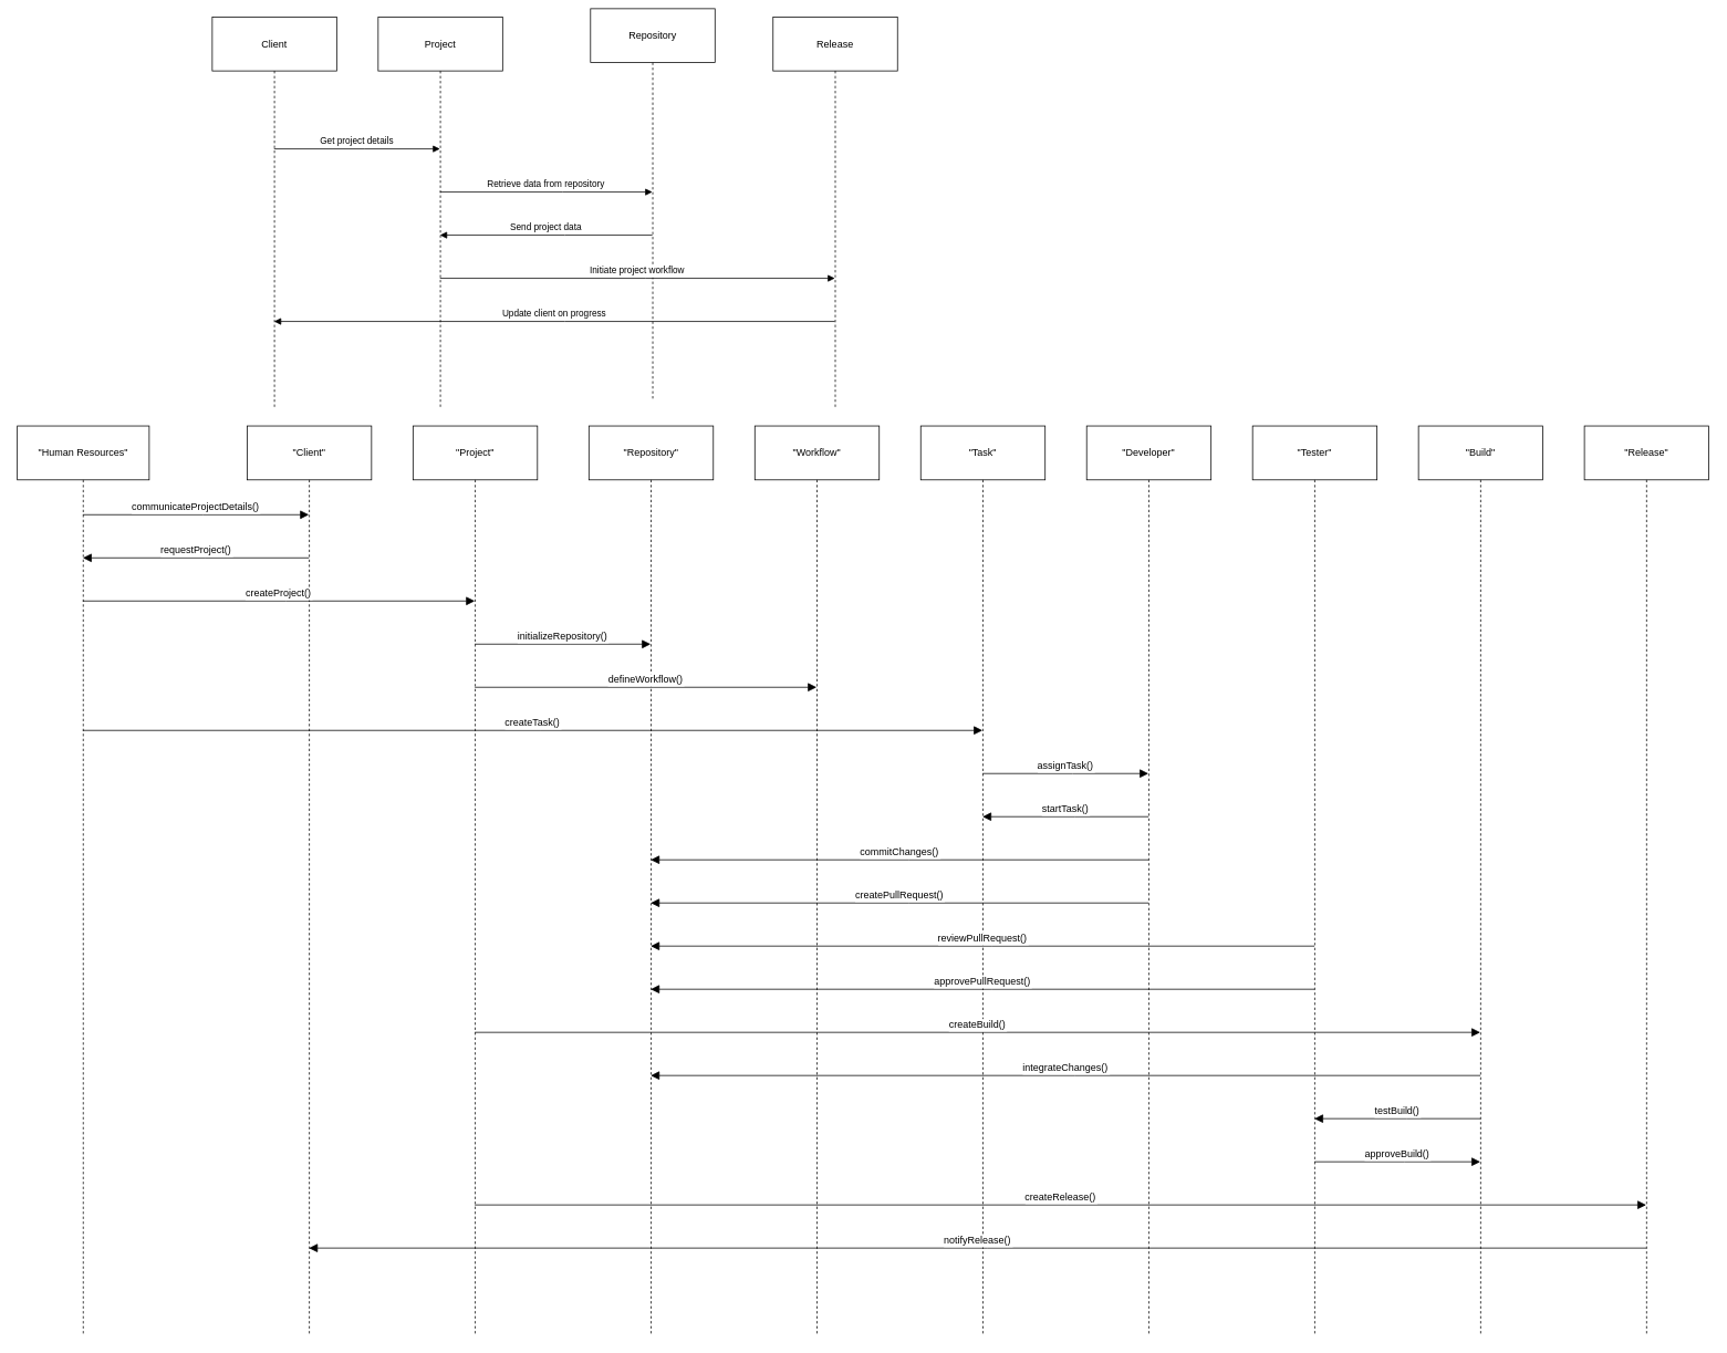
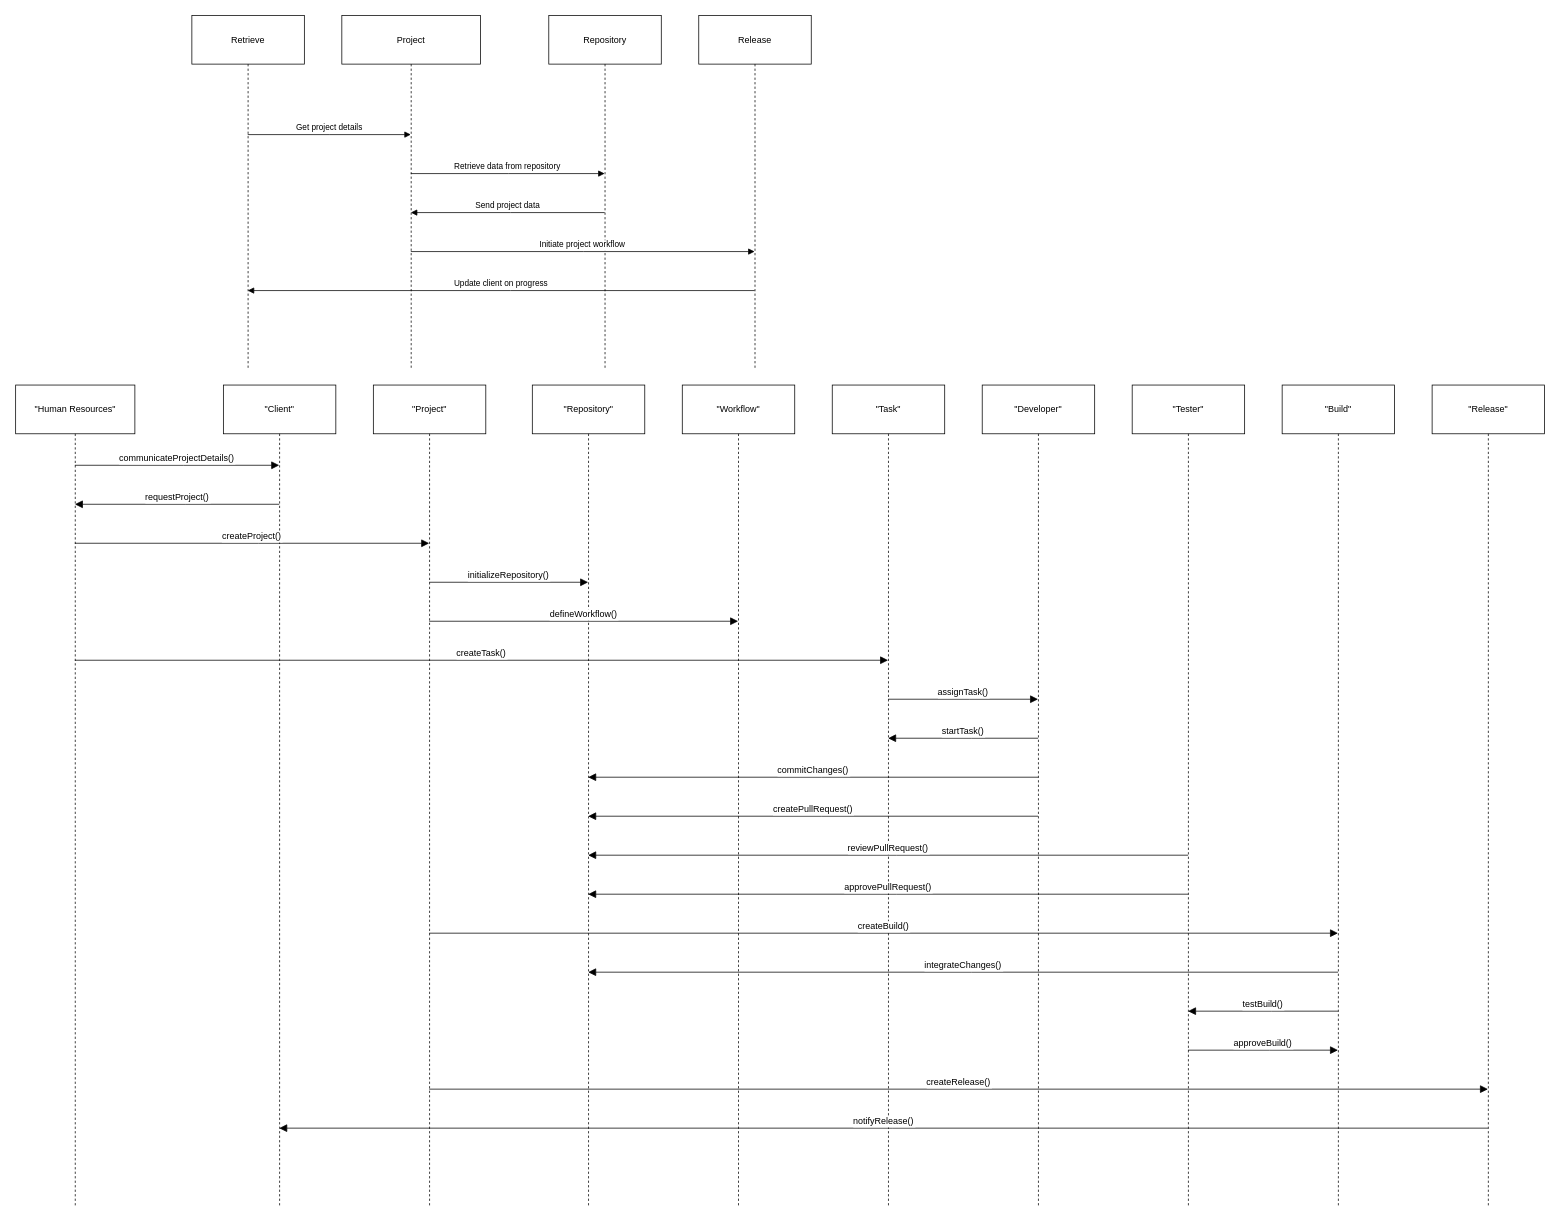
  <mxCell id="0" />
  <mxCell id="1" parent="0" />
- <mxCell id="2" value="Client" style="shape=umlLifeline;perimeter=lifelinePerimeter;whiteSpace=wrap;container=1;dropTarget=0;collapsible=0;recursiveResize=0;outlineConnect=0;portConstraint=eastwest;newEdgeStyle={&quot;edgeStyle&quot;:&quot;elbowEdgeStyle&quot;,&quot;elbow&quot;:&quot;vertical&quot;,&quot;curved&quot;:0,&quot;rounded&quot;:0};size=65;" parent="1" vertex="1"><mxGeometry x="255" width="150" height="472" as="geometry" y="20" /></mxCell>
- <mxCell id="3" value="Project" style="shape=umlLifeline;perimeter=lifelinePerimeter;whiteSpace=wrap;container=1;dropTarget=0;collapsible=0;recursiveResize=0;outlineConnect=0;portConstraint=eastwest;newEdgeStyle={&quot;edgeStyle&quot;:&quot;elbowEdgeStyle&quot;,&quot;elbow&quot;:&quot;vertical&quot;,&quot;curved&quot;:0,&quot;rounded&quot;:0};size=65;" parent="1" vertex="1"><mxGeometry x="455" width="150" height="472" as="geometry" y="20" /></mxCell>
- <mxCell id="4" value="Repository" style="shape=umlLifeline;perimeter=lifelinePerimeter;whiteSpace=wrap;container=1;dropTarget=0;collapsible=0;recursiveResize=0;outlineConnect=0;portConstraint=eastwest;newEdgeStyle={&quot;edgeStyle&quot;:&quot;elbowEdgeStyle&quot;,&quot;elbow&quot;:&quot;vertical&quot;,&quot;curved&quot;:0,&quot;rounded&quot;:0};size=65;" parent="1" vertex="1"><mxGeometry x="711" y="10" width="150" height="472" as="geometry" /></mxCell>
+ <mxCell id="2" value="Retrieve" style="shape=umlLifeline;perimeter=lifelinePerimeter;whiteSpace=wrap;container=1;dropTarget=0;collapsible=0;recursiveResize=0;outlineConnect=0;portConstraint=eastwest;newEdgeStyle={&quot;edgeStyle&quot;:&quot;elbowEdgeStyle&quot;,&quot;elbow&quot;:&quot;vertical&quot;,&quot;curved&quot;:0,&quot;rounded&quot;:0};size=65;" parent="1" vertex="1"><mxGeometry x="255" width="150" height="472" as="geometry" y="20" /></mxCell>
+ <mxCell id="3" value="Project" style="shape=umlLifeline;perimeter=lifelinePerimeter;whiteSpace=wrap;container=1;dropTarget=0;collapsible=0;recursiveResize=0;outlineConnect=0;portConstraint=eastwest;newEdgeStyle={&quot;edgeStyle&quot;:&quot;elbowEdgeStyle&quot;,&quot;elbow&quot;:&quot;vertical&quot;,&quot;curved&quot;:0,&quot;rounded&quot;:0};size=65;" parent="1" vertex="1"><mxGeometry x="455" y="20" width="185" height="472" as="geometry" /></mxCell>
+ <mxCell id="4" value="Repository" style="shape=umlLifeline;perimeter=lifelinePerimeter;whiteSpace=wrap;container=1;dropTarget=0;collapsible=0;recursiveResize=0;outlineConnect=0;portConstraint=eastwest;newEdgeStyle={&quot;edgeStyle&quot;:&quot;elbowEdgeStyle&quot;,&quot;elbow&quot;:&quot;vertical&quot;,&quot;curved&quot;:0,&quot;rounded&quot;:0};size=65;" parent="1" vertex="1"><mxGeometry x="731" width="150" height="472" as="geometry" y="20" /></mxCell>
  <mxCell id="5" value="Release" style="shape=umlLifeline;perimeter=lifelinePerimeter;whiteSpace=wrap;container=1;dropTarget=0;collapsible=0;recursiveResize=0;outlineConnect=0;portConstraint=eastwest;newEdgeStyle={&quot;edgeStyle&quot;:&quot;elbowEdgeStyle&quot;,&quot;elbow&quot;:&quot;vertical&quot;,&quot;curved&quot;:0,&quot;rounded&quot;:0};size=65;" parent="1" vertex="1"><mxGeometry x="931" width="150" height="472" as="geometry" y="20" /></mxCell>
  <mxCell id="6" value="Get project details" style="verticalAlign=bottom;edgeStyle=elbowEdgeStyle;elbow=vertical;curved=0;rounded=0;endArrow=block;" parent="1" source="2" target="3" edge="1"><mxGeometry relative="1" as="geometry"><Array as="points"><mxPoint x="439" y="179" /></Array></mxGeometry></mxCell>
  <mxCell id="7" value="Retrieve data from repository" style="verticalAlign=bottom;edgeStyle=elbowEdgeStyle;elbow=vertical;curved=0;rounded=0;endArrow=block;" parent="1" source="3" target="4" edge="1"><mxGeometry relative="1" as="geometry"><Array as="points"><mxPoint x="677" y="231" /></Array></mxGeometry></mxCell>
  <mxCell id="8" value="Send project data" style="verticalAlign=bottom;edgeStyle=elbowEdgeStyle;elbow=vertical;curved=0;rounded=0;endArrow=block;" parent="1" source="4" target="3" edge="1"><mxGeometry relative="1" as="geometry"><Array as="points"><mxPoint x="680" y="283" /></Array></mxGeometry></mxCell>
  <mxCell id="9" value="Initiate project workflow" style="verticalAlign=bottom;edgeStyle=elbowEdgeStyle;elbow=vertical;curved=0;rounded=0;endArrow=block;" parent="1" source="3" target="5" edge="1"><mxGeometry relative="1" as="geometry"><Array as="points"><mxPoint x="777" y="335" /></Array></mxGeometry></mxCell>
  <mxCell id="10" value="Update client on progress" style="verticalAlign=bottom;edgeStyle=elbowEdgeStyle;elbow=vertical;curved=0;rounded=0;endArrow=block;" parent="1" source="5" target="2" edge="1"><mxGeometry relative="1" as="geometry"><Array as="points"><mxPoint x="680" y="387" /></Array></mxGeometry></mxCell>
  <mxCell id="11" value="&quot;Human Resources&quot;" style="shape=umlLifeline;perimeter=lifelinePerimeter;whiteSpace=wrap;container=1;dropTarget=0;collapsible=0;recursiveResize=0;outlineConnect=0;portConstraint=eastwest;newEdgeStyle={&quot;edgeStyle&quot;:&quot;elbowEdgeStyle&quot;,&quot;elbow&quot;:&quot;vertical&quot;,&quot;curved&quot;:0,&quot;rounded&quot;:0};size=65;" vertex="1" parent="1"><mxGeometry x="20" y="513" width="159" height="1096" as="geometry" /></mxCell>
  <mxCell id="12" value="&quot;Client&quot;" style="shape=umlLifeline;perimeter=lifelinePerimeter;whiteSpace=wrap;container=1;dropTarget=0;collapsible=0;recursiveResize=0;outlineConnect=0;portConstraint=eastwest;newEdgeStyle={&quot;edgeStyle&quot;:&quot;elbowEdgeStyle&quot;,&quot;elbow&quot;:&quot;vertical&quot;,&quot;curved&quot;:0,&quot;rounded&quot;:0};size=65;" vertex="1" parent="1"><mxGeometry x="297" y="513" width="150" height="1096" as="geometry" /></mxCell>
  <mxCell id="13" value="&quot;Project&quot;" style="shape=umlLifeline;perimeter=lifelinePerimeter;whiteSpace=wrap;container=1;dropTarget=0;collapsible=0;recursiveResize=0;outlineConnect=0;portConstraint=eastwest;newEdgeStyle={&quot;edgeStyle&quot;:&quot;elbowEdgeStyle&quot;,&quot;elbow&quot;:&quot;vertical&quot;,&quot;curved&quot;:0,&quot;rounded&quot;:0};size=65;" vertex="1" parent="1"><mxGeometry x="497" y="513" width="150" height="1096" as="geometry" /></mxCell>
  <mxCell id="14" value="&quot;Repository&quot;" style="shape=umlLifeline;perimeter=lifelinePerimeter;whiteSpace=wrap;container=1;dropTarget=0;collapsible=0;recursiveResize=0;outlineConnect=0;portConstraint=eastwest;newEdgeStyle={&quot;edgeStyle&quot;:&quot;elbowEdgeStyle&quot;,&quot;elbow&quot;:&quot;vertical&quot;,&quot;curved&quot;:0,&quot;rounded&quot;:0};size=65;" vertex="1" parent="1"><mxGeometry x="709" y="513" width="150" height="1096" as="geometry" /></mxCell>
  <mxCell id="15" value="&quot;Workflow&quot;" style="shape=umlLifeline;perimeter=lifelinePerimeter;whiteSpace=wrap;container=1;dropTarget=0;collapsible=0;recursiveResize=0;outlineConnect=0;portConstraint=eastwest;newEdgeStyle={&quot;edgeStyle&quot;:&quot;elbowEdgeStyle&quot;,&quot;elbow&quot;:&quot;vertical&quot;,&quot;curved&quot;:0,&quot;rounded&quot;:0};size=65;" vertex="1" parent="1"><mxGeometry x="909" y="513" width="150" height="1096" as="geometry" /></mxCell>
  <mxCell id="16" value="&quot;Task&quot;" style="shape=umlLifeline;perimeter=lifelinePerimeter;whiteSpace=wrap;container=1;dropTarget=0;collapsible=0;recursiveResize=0;outlineConnect=0;portConstraint=eastwest;newEdgeStyle={&quot;edgeStyle&quot;:&quot;elbowEdgeStyle&quot;,&quot;elbow&quot;:&quot;vertical&quot;,&quot;curved&quot;:0,&quot;rounded&quot;:0};size=65;" vertex="1" parent="1"><mxGeometry x="1109" y="513" width="150" height="1096" as="geometry" /></mxCell>
  <mxCell id="17" value="&quot;Developer&quot;" style="shape=umlLifeline;perimeter=lifelinePerimeter;whiteSpace=wrap;container=1;dropTarget=0;collapsible=0;recursiveResize=0;outlineConnect=0;portConstraint=eastwest;newEdgeStyle={&quot;edgeStyle&quot;:&quot;elbowEdgeStyle&quot;,&quot;elbow&quot;:&quot;vertical&quot;,&quot;curved&quot;:0,&quot;rounded&quot;:0};size=65;" vertex="1" parent="1"><mxGeometry x="1309" y="513" width="150" height="1096" as="geometry" /></mxCell>
  <mxCell id="18" value="&quot;Tester&quot;" style="shape=umlLifeline;perimeter=lifelinePerimeter;whiteSpace=wrap;container=1;dropTarget=0;collapsible=0;recursiveResize=0;outlineConnect=0;portConstraint=eastwest;newEdgeStyle={&quot;edgeStyle&quot;:&quot;elbowEdgeStyle&quot;,&quot;elbow&quot;:&quot;vertical&quot;,&quot;curved&quot;:0,&quot;rounded&quot;:0};size=65;" vertex="1" parent="1"><mxGeometry x="1509" y="513" width="150" height="1096" as="geometry" /></mxCell>
  <mxCell id="19" value="&quot;Build&quot;" style="shape=umlLifeline;perimeter=lifelinePerimeter;whiteSpace=wrap;container=1;dropTarget=0;collapsible=0;recursiveResize=0;outlineConnect=0;portConstraint=eastwest;newEdgeStyle={&quot;edgeStyle&quot;:&quot;elbowEdgeStyle&quot;,&quot;elbow&quot;:&quot;vertical&quot;,&quot;curved&quot;:0,&quot;rounded&quot;:0};size=65;" vertex="1" parent="1"><mxGeometry x="1709" y="513" width="150" height="1096" as="geometry" /></mxCell>
  <mxCell id="20" value="&quot;Release&quot;" style="shape=umlLifeline;perimeter=lifelinePerimeter;whiteSpace=wrap;container=1;dropTarget=0;collapsible=0;recursiveResize=0;outlineConnect=0;portConstraint=eastwest;newEdgeStyle={&quot;edgeStyle&quot;:&quot;elbowEdgeStyle&quot;,&quot;elbow&quot;:&quot;vertical&quot;,&quot;curved&quot;:0,&quot;rounded&quot;:0};size=65;" vertex="1" parent="1"><mxGeometry x="1909" y="513" width="150" height="1096" as="geometry" /></mxCell>
  <mxCell id="21" value="communicateProjectDetails()" style="verticalAlign=bottom;edgeStyle=elbowEdgeStyle;elbow=vertical;curved=0;rounded=0;endArrow=block;fontSize=12;startSize=8;endSize=8;" edge="1" parent="1" source="11" target="12"><mxGeometry relative="1" as="geometry"><Array as="points"><mxPoint x="244" y="620" /></Array></mxGeometry></mxCell>
  <mxCell id="22" value="requestProject()" style="verticalAlign=bottom;edgeStyle=elbowEdgeStyle;elbow=vertical;curved=0;rounded=0;endArrow=block;fontSize=12;startSize=8;endSize=8;" edge="1" parent="1" source="12" target="11"><mxGeometry relative="1" as="geometry"><Array as="points"><mxPoint x="247" y="672" /></Array></mxGeometry></mxCell>
  <mxCell id="23" value="createProject()" style="verticalAlign=bottom;edgeStyle=elbowEdgeStyle;elbow=vertical;curved=0;rounded=0;endArrow=block;fontSize=12;startSize=8;endSize=8;" edge="1" parent="1" source="11" target="13"><mxGeometry relative="1" as="geometry"><Array as="points"><mxPoint x="344" y="724" /></Array></mxGeometry></mxCell>
  <mxCell id="24" value="initializeRepository()" style="verticalAlign=bottom;edgeStyle=elbowEdgeStyle;elbow=vertical;curved=0;rounded=0;endArrow=block;fontSize=12;startSize=8;endSize=8;" edge="1" parent="1" source="13" target="14"><mxGeometry relative="1" as="geometry"><Array as="points"><mxPoint x="686" y="776" /></Array></mxGeometry></mxCell>
  <mxCell id="25" value="defineWorkflow()" style="verticalAlign=bottom;edgeStyle=elbowEdgeStyle;elbow=vertical;curved=0;rounded=0;endArrow=block;fontSize=12;startSize=8;endSize=8;" edge="1" parent="1" source="13" target="15"><mxGeometry relative="1" as="geometry"><Array as="points"><mxPoint x="786" y="828" /></Array></mxGeometry></mxCell>
  <mxCell id="26" value="createTask()" style="verticalAlign=bottom;edgeStyle=elbowEdgeStyle;elbow=vertical;curved=0;rounded=0;endArrow=block;fontSize=12;startSize=8;endSize=8;" edge="1" parent="1" source="11" target="16"><mxGeometry relative="1" as="geometry"><Array as="points"><mxPoint x="650" y="880" /></Array></mxGeometry></mxCell>
  <mxCell id="27" value="assignTask()" style="verticalAlign=bottom;edgeStyle=elbowEdgeStyle;elbow=vertical;curved=0;rounded=0;endArrow=block;fontSize=12;startSize=8;endSize=8;" edge="1" parent="1" source="16" target="17"><mxGeometry relative="1" as="geometry"><Array as="points"><mxPoint x="1292" y="932" /></Array></mxGeometry></mxCell>
  <mxCell id="28" value="startTask()" style="verticalAlign=bottom;edgeStyle=elbowEdgeStyle;elbow=vertical;curved=0;rounded=0;endArrow=block;fontSize=12;startSize=8;endSize=8;" edge="1" parent="1" source="17" target="16"><mxGeometry relative="1" as="geometry"><Array as="points"><mxPoint x="1295" y="984" /></Array></mxGeometry></mxCell>
  <mxCell id="29" value="commitChanges()" style="verticalAlign=bottom;edgeStyle=elbowEdgeStyle;elbow=vertical;curved=0;rounded=0;endArrow=block;fontSize=12;startSize=8;endSize=8;" edge="1" parent="1" source="17" target="14"><mxGeometry relative="1" as="geometry"><Array as="points"><mxPoint x="1095" y="1036" /></Array></mxGeometry></mxCell>
  <mxCell id="30" value="createPullRequest()" style="verticalAlign=bottom;edgeStyle=elbowEdgeStyle;elbow=vertical;curved=0;rounded=0;endArrow=block;fontSize=12;startSize=8;endSize=8;" edge="1" parent="1" source="17" target="14"><mxGeometry relative="1" as="geometry"><Array as="points"><mxPoint x="1095" y="1088" /></Array></mxGeometry></mxCell>
  <mxCell id="31" value="reviewPullRequest()" style="verticalAlign=bottom;edgeStyle=elbowEdgeStyle;elbow=vertical;curved=0;rounded=0;endArrow=block;fontSize=12;startSize=8;endSize=8;" edge="1" parent="1" source="18" target="14"><mxGeometry relative="1" as="geometry"><Array as="points"><mxPoint x="1195" y="1140" /></Array></mxGeometry></mxCell>
  <mxCell id="32" value="approvePullRequest()" style="verticalAlign=bottom;edgeStyle=elbowEdgeStyle;elbow=vertical;curved=0;rounded=0;endArrow=block;fontSize=12;startSize=8;endSize=8;" edge="1" parent="1" source="18" target="14"><mxGeometry relative="1" as="geometry"><Array as="points"><mxPoint x="1195" y="1192" /></Array></mxGeometry></mxCell>
  <mxCell id="33" value="createBuild()" style="verticalAlign=bottom;edgeStyle=elbowEdgeStyle;elbow=vertical;curved=0;rounded=0;endArrow=block;fontSize=12;startSize=8;endSize=8;" edge="1" parent="1" source="13" target="19"><mxGeometry relative="1" as="geometry"><Array as="points"><mxPoint x="1186" y="1244" /></Array></mxGeometry></mxCell>
  <mxCell id="34" value="integrateChanges()" style="verticalAlign=bottom;edgeStyle=elbowEdgeStyle;elbow=vertical;curved=0;rounded=0;endArrow=block;fontSize=12;startSize=8;endSize=8;" edge="1" parent="1" source="19" target="14"><mxGeometry relative="1" as="geometry"><Array as="points"><mxPoint x="1295" y="1296" /></Array></mxGeometry></mxCell>
  <mxCell id="35" value="testBuild()" style="verticalAlign=bottom;edgeStyle=elbowEdgeStyle;elbow=vertical;curved=0;rounded=0;endArrow=block;fontSize=12;startSize=8;endSize=8;" edge="1" parent="1" source="19" target="18"><mxGeometry relative="1" as="geometry"><Array as="points"><mxPoint x="1695" y="1348" /></Array></mxGeometry></mxCell>
  <mxCell id="36" value="approveBuild()" style="verticalAlign=bottom;edgeStyle=elbowEdgeStyle;elbow=vertical;curved=0;rounded=0;endArrow=block;fontSize=12;startSize=8;endSize=8;" edge="1" parent="1" source="18" target="19"><mxGeometry relative="1" as="geometry"><Array as="points"><mxPoint x="1692" y="1400" /></Array></mxGeometry></mxCell>
  <mxCell id="37" value="createRelease()" style="verticalAlign=bottom;edgeStyle=elbowEdgeStyle;elbow=vertical;curved=0;rounded=0;endArrow=block;fontSize=12;startSize=8;endSize=8;" edge="1" parent="1" source="13" target="20"><mxGeometry relative="1" as="geometry"><Array as="points"><mxPoint x="1286" y="1452" /></Array></mxGeometry></mxCell>
  <mxCell id="38" value="notifyRelease()" style="verticalAlign=bottom;edgeStyle=elbowEdgeStyle;elbow=vertical;curved=0;rounded=0;endArrow=block;fontSize=12;startSize=8;endSize=8;" edge="1" parent="1" source="20" target="12"><mxGeometry relative="1" as="geometry"><Array as="points"><mxPoint x="1189" y="1504" /></Array></mxGeometry></mxCell>
